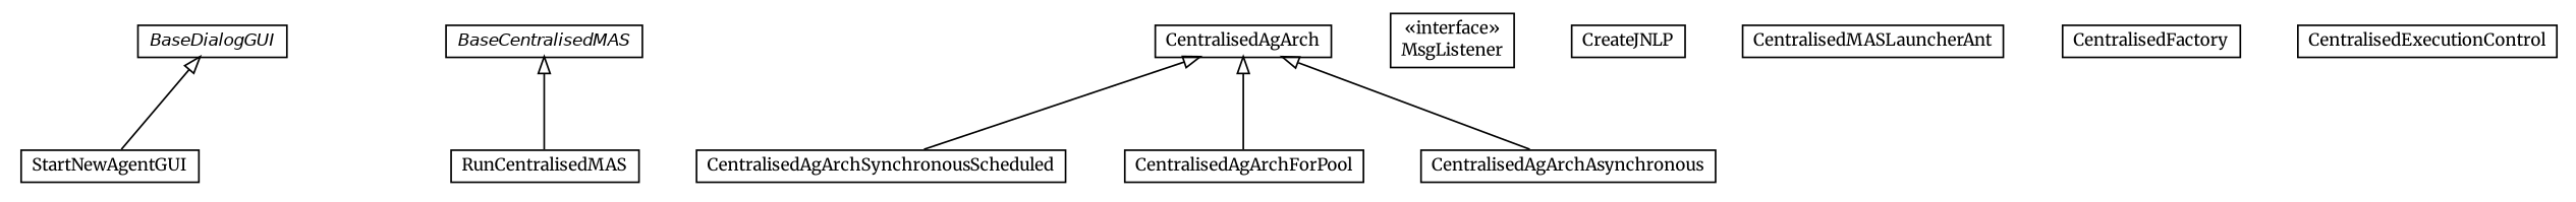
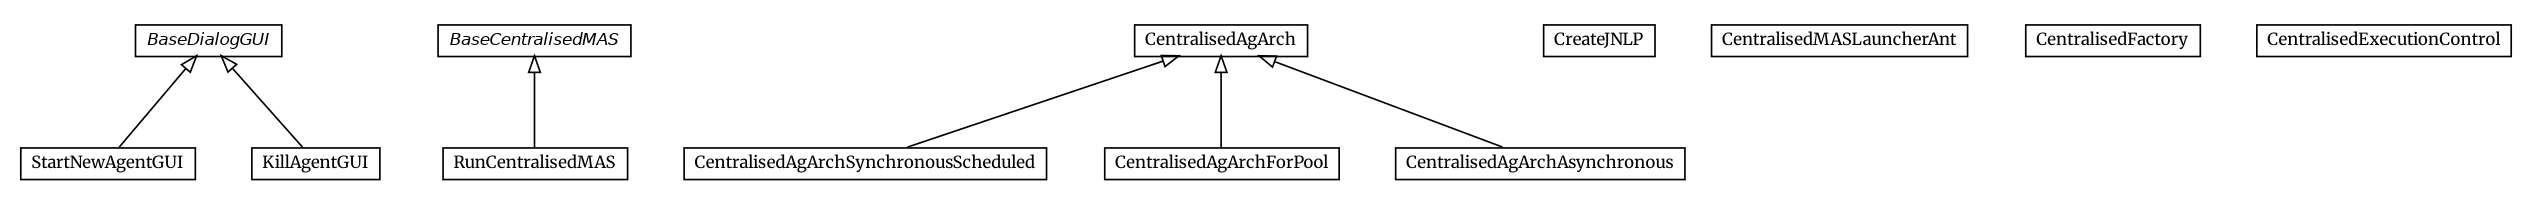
  digraph {
    fontname=Merriweather
    nodesep=0.25
    ranksep=0.5
    node [fontcolor=black fontname=Merriweather fontsize=10.0 shape=plaintext]
    edge [arrowtail=empty dir=back fontname=Merriweather fontsize=10 headport=p labelfontname=Helvetica labelfontsize=10 tailport=p]
    n1 [label=<<table title="jason.infra.centralised.StartNewAgentGUI" border="0" cellborder="1" cellspacing="0" cellpadding="2" port="p" href="./StartNewAgentGUI.html"> 		<tr><td><table border="0" cellspacing="0" cellpadding="1"> <tr><td align="center" balign="center"> StartNewAgentGUI </td></tr> 		</table></td></tr> 		</table>>]
    n2 [label=<<table title="jason.infra.centralised.RunCentralisedMAS" border="0" cellborder="1" cellspacing="0" cellpadding="2" port="p" href="./RunCentralisedMAS.html"> 		<tr><td><table border="0" cellspacing="0" cellpadding="1"> <tr><td align="center" balign="center"> RunCentralisedMAS </td></tr> 		</table></td></tr> 		</table>>]
    n3 [label=<<table title="jason.infra.centralised.RunCentralisedMAS.CentralisedAgArchSynchronousScheduled" border="0" cellborder="1" cellspacing="0" cellpadding="2" port="p" href="./RunCentralisedMAS.CentralisedAgArchSynchronousScheduled.html"> 		<tr><td><table border="0" cellspacing="0" cellpadding="1"> <tr><td align="center" balign="center"> CentralisedAgArchSynchronousScheduled </td></tr> 		</table></td></tr> 		</table>>]
-   n4 [label=<<table title="jason.infra.centralised.MsgListener" border="0" cellborder="1" cellspacing="0" cellpadding="2" port="p" href="./MsgListener.html"> 		<tr><td><table border="0" cellspacing="0" cellpadding="1"> <tr><td align="center" balign="center"> &#171;interface&#187; </td></tr> <tr><td align="center" balign="center"> MsgListener </td></tr> 		</table></td></tr> 		</table>>]
+   n5 [label=<<table title="jason.infra.centralised.KillAgentGUI" border="0" cellborder="1" cellspacing="0" cellpadding="2" port="p" href="./KillAgentGUI.html"> 		<tr><td><table border="0" cellspacing="0" cellpadding="1"> <tr><td align="center" balign="center"> KillAgentGUI </td></tr> 		</table></td></tr> 		</table>>]
    n6 [label=<<table title="jason.infra.centralised.CreateJNLP" border="0" cellborder="1" cellspacing="0" cellpadding="2" port="p" href="./CreateJNLP.html"> 		<tr><td><table border="0" cellspacing="0" cellpadding="1"> <tr><td align="center" balign="center"> CreateJNLP </td></tr> 		</table></td></tr> 		</table>>]
    n7 [label=<<table title="jason.infra.centralised.CentralisedMASLauncherAnt" border="0" cellborder="1" cellspacing="0" cellpadding="2" port="p" href="./CentralisedMASLauncherAnt.html"> 		<tr><td><table border="0" cellspacing="0" cellpadding="1"> <tr><td align="center" balign="center"> CentralisedMASLauncherAnt </td></tr> 		</table></td></tr> 		</table>>]
    n8 [label=<<table title="jason.infra.centralised.CentralisedFactory" border="0" cellborder="1" cellspacing="0" cellpadding="2" port="p" href="./CentralisedFactory.html"> 		<tr><td><table border="0" cellspacing="0" cellpadding="1"> <tr><td align="center" balign="center"> CentralisedFactory </td></tr> 		</table></td></tr> 		</table>>]
    n9 [label=<<table title="jason.infra.centralised.CentralisedExecutionControl" border="0" cellborder="1" cellspacing="0" cellpadding="2" port="p" href="./CentralisedExecutionControl.html"> 		<tr><td><table border="0" cellspacing="0" cellpadding="1"> <tr><td align="center" balign="center"> CentralisedExecutionControl </td></tr> 		</table></td></tr> 		</table>>]
    n10 [label=<<table title="jason.infra.centralised.CentralisedAgArchForPool" border="0" cellborder="1" cellspacing="0" cellpadding="2" port="p" href="./CentralisedAgArchForPool.html"> 		<tr><td><table border="0" cellspacing="0" cellpadding="1"> <tr><td align="center" balign="center"> CentralisedAgArchForPool </td></tr> 		</table></td></tr> 		</table>>]
    n11 [label=<<table title="jason.infra.centralised.CentralisedAgArchAsynchronous" border="0" cellborder="1" cellspacing="0" cellpadding="2" port="p" href="./CentralisedAgArchAsynchronous.html"> 		<tr><td><table border="0" cellspacing="0" cellpadding="1"> <tr><td align="center" balign="center"> CentralisedAgArchAsynchronous </td></tr> 		</table></td></tr> 		</table>>]
    n12 [label=<<table title="jason.infra.centralised.CentralisedAgArch" border="0" cellborder="1" cellspacing="0" cellpadding="2" port="p" href="./CentralisedAgArch.html"> 		<tr><td><table border="0" cellspacing="0" cellpadding="1"> <tr><td align="center" balign="center"> CentralisedAgArch </td></tr> 		</table></td></tr> 		</table>>]
    n13 [label=<<table title="jason.infra.centralised.BaseDialogGUI" border="0" cellborder="1" cellspacing="0" cellpadding="2" port="p" href="./BaseDialogGUI.html"> 		<tr><td><table border="0" cellspacing="0" cellpadding="1"> <tr><td align="center" balign="center"><font face="Helvetica-Oblique"> BaseDialogGUI </font></td></tr> 		</table></td></tr> 		</table>>]
    n14 [label=<<table title="jason.infra.centralised.BaseCentralisedMAS" border="0" cellborder="1" cellspacing="0" cellpadding="2" port="p" href="./BaseCentralisedMAS.html"> 		<tr><td><table border="0" cellspacing="0" cellpadding="1"> <tr><td align="center" balign="center"><font face="Helvetica-Oblique"> BaseCentralisedMAS </font></td></tr> 		</table></td></tr> 		</table>>]
    n12 -> n3
    n12 -> n10
    n12 -> n11
    n13 -> n1
+   n13 -> n5
    n14 -> n2
  }
